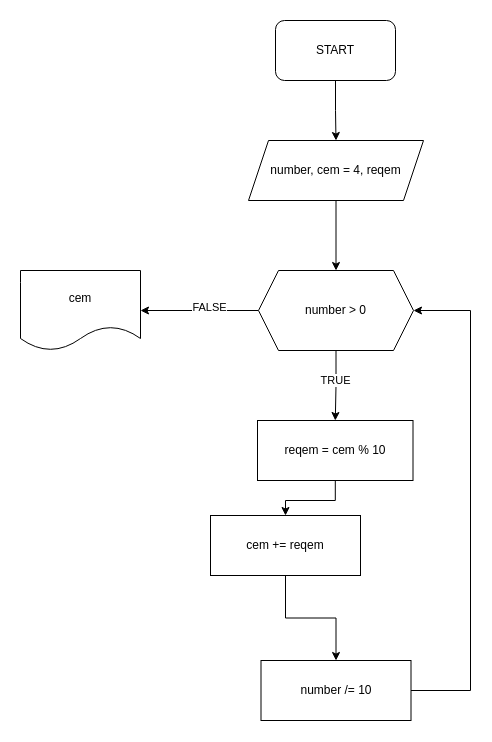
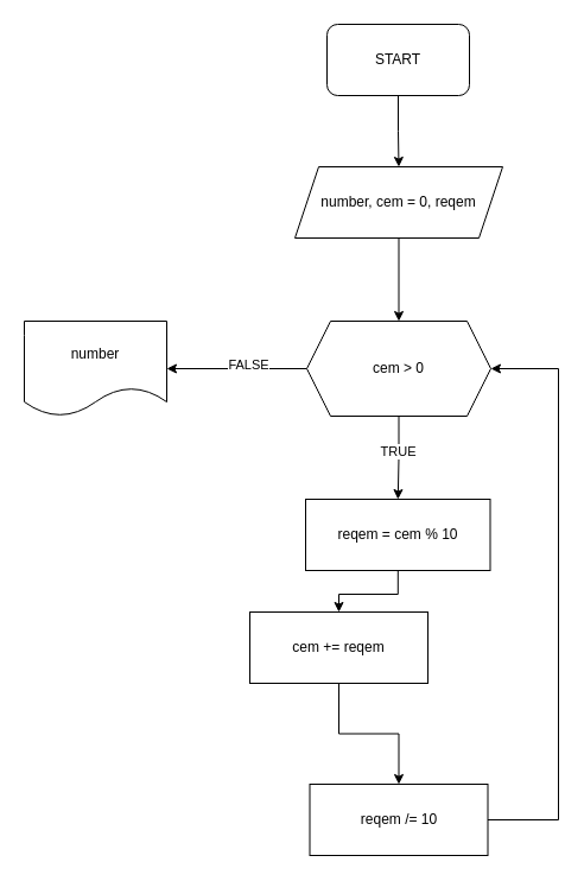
  <mxCell id="0" />
  <mxCell id="1" parent="0" />
  <mxCell id="2" value="" style="edgeStyle=orthogonalEdgeStyle;rounded=0;orthogonalLoop=1;jettySize=auto;html=1;" parent="1" source="3" target="5" edge="1"><mxGeometry relative="1" as="geometry" /></mxCell>
  <mxCell id="3" value="START" style="rounded=1;whiteSpace=wrap;html=1;" parent="1" vertex="1"><mxGeometry x="275" y="20" width="120" height="60" as="geometry" /></mxCell>
  <mxCell id="4" value="" style="edgeStyle=orthogonalEdgeStyle;rounded=0;orthogonalLoop=1;jettySize=auto;html=1;" parent="1" source="5" target="10" edge="1"><mxGeometry relative="1" as="geometry" /></mxCell>
- <mxCell id="5" value="number, cem = 4, reqem" style="shape=parallelogram;perimeter=parallelogramPerimeter;whiteSpace=wrap;html=1;fixedSize=1;" parent="1" vertex="1"><mxGeometry x="248" y="140" width="175" height="60" as="geometry" /></mxCell>
+ <mxCell id="5" value="number, cem = 0, reqem" style="shape=parallelogram;perimeter=parallelogramPerimeter;whiteSpace=wrap;html=1;fixedSize=1;" parent="1" vertex="1"><mxGeometry x="248" y="140" width="175" height="60" as="geometry" /></mxCell>
  <mxCell id="6" value="" style="edgeStyle=orthogonalEdgeStyle;rounded=0;orthogonalLoop=1;jettySize=auto;html=1;" parent="1" source="10" target="12" edge="1"><mxGeometry relative="1" as="geometry" /></mxCell>
  <mxCell id="7" value="TRUE" style="edgeLabel;html=1;align=center;verticalAlign=middle;resizable=0;points=[];" parent="6" vertex="1" connectable="0"><mxGeometry x="-0.171" y="-1" relative="1" as="geometry"><mxPoint as="offset" /></mxGeometry></mxCell>
  <mxCell id="8" style="edgeStyle=orthogonalEdgeStyle;rounded=0;orthogonalLoop=1;jettySize=auto;html=1;exitX=0;exitY=0.5;exitDx=0;exitDy=0;entryX=1;entryY=0.5;entryDx=0;entryDy=0;" parent="1" source="10" target="15" edge="1"><mxGeometry relative="1" as="geometry" /></mxCell>
  <mxCell id="9" value="FALSE" style="edgeLabel;html=1;align=center;verticalAlign=middle;resizable=0;points=[];" vertex="1" connectable="0" parent="8"><mxGeometry x="-0.16" y="-4" relative="1" as="geometry"><mxPoint as="offset" /></mxGeometry></mxCell>
- <mxCell id="10" value="number &amp;gt; 0" style="shape=hexagon;perimeter=hexagonPerimeter2;whiteSpace=wrap;html=1;fixedSize=1;" parent="1" vertex="1"><mxGeometry x="258" y="270" width="155" height="80" as="geometry" /></mxCell>
+ <mxCell id="10" value="cem &amp;gt; 0" style="shape=hexagon;perimeter=hexagonPerimeter2;whiteSpace=wrap;html=1;fixedSize=1;" parent="1" vertex="1"><mxGeometry x="258" y="270" width="155" height="80" as="geometry" /></mxCell>
  <mxCell id="11" value="" style="edgeStyle=orthogonalEdgeStyle;rounded=0;orthogonalLoop=1;jettySize=auto;html=1;" parent="1" source="12" target="14" edge="1"><mxGeometry relative="1" as="geometry" /></mxCell>
  <mxCell id="12" value="reqem = cem % 10" style="rounded=0;whiteSpace=wrap;html=1;" parent="1" vertex="1"><mxGeometry x="257" y="420" width="155.5" height="60" as="geometry" /></mxCell>
  <mxCell id="13" value="" style="edgeStyle=orthogonalEdgeStyle;rounded=0;orthogonalLoop=1;jettySize=auto;html=1;" parent="1" source="14" target="17" edge="1"><mxGeometry relative="1" as="geometry" /></mxCell>
  <mxCell id="14" value="cem += reqem" style="rounded=0;whiteSpace=wrap;html=1;" parent="1" vertex="1"><mxGeometry x="210" y="515" width="150" height="60" as="geometry" /></mxCell>
- <mxCell id="15" value="cem" style="shape=document;whiteSpace=wrap;html=1;boundedLbl=1;" parent="1" vertex="1"><mxGeometry x="20" y="270" width="120" height="80" as="geometry" /></mxCell>
+ <mxCell id="15" value="number" style="shape=document;whiteSpace=wrap;html=1;boundedLbl=1;" parent="1" vertex="1"><mxGeometry x="20" y="270" width="120" height="80" as="geometry" /></mxCell>
  <mxCell id="16" style="edgeStyle=orthogonalEdgeStyle;rounded=0;orthogonalLoop=1;jettySize=auto;html=1;exitX=1;exitY=0.5;exitDx=0;exitDy=0;entryX=1;entryY=0.5;entryDx=0;entryDy=0;" parent="1" source="17" target="10" edge="1"><mxGeometry relative="1" as="geometry"><Array as="points"><mxPoint x="470" y="690" /><mxPoint x="470" y="310" /></Array></mxGeometry></mxCell>
- <mxCell id="17" value="number /= 10" style="rounded=0;whiteSpace=wrap;html=1;" parent="1" vertex="1"><mxGeometry x="260.5" y="660" width="150" height="60" as="geometry" /></mxCell>
+ <mxCell id="17" value="reqem /= 10" style="rounded=0;whiteSpace=wrap;html=1;" parent="1" vertex="1"><mxGeometry x="260.5" y="660" width="150" height="60" as="geometry" /></mxCell>
